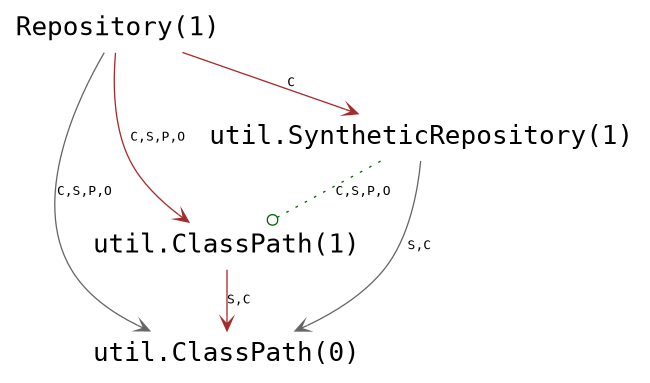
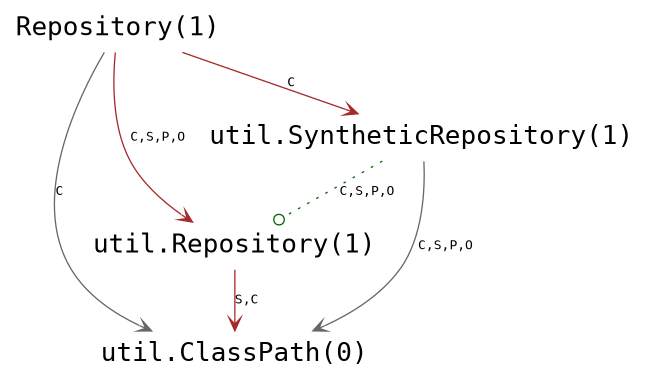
  digraph {
    fontname="DejaVu Sans Mono"
    node [color=darkorange fontname="DejaVu Sans Mono" fontsize=20 shape=plaintext]
    edge [arrowhead=vee color=brown fontname="DejaVu Sans Mono" fontsize=10]
    n1 [label="util.ClassPath(0)"]
    n2 [color=purple label="Repository(1)"]
-   n3 [label="util.ClassPath(1)"]
+   n3 [label="util.Repository(1)"]
    n4 [color=purple label="util.SyntheticRepository(1)"]
-   n2 -> n1 [color=gray40 label="C,S,P,O"]
+   n2 -> n1 [color=gray40 label=C]
    n2 -> n3 [label="C,S,P,O"]
    n2 -> n4 [label=C]
    n3 -> n1 [label="S,C"]
-   n4 -> n1 [color=gray40 label="S,C"]
+   n4 -> n1 [color=gray40 label="C,S,P,O"]
    n4 -> n3 [arrowhead=odot color=darkgreen label="C,S,P,O" style=dotted]
  }
